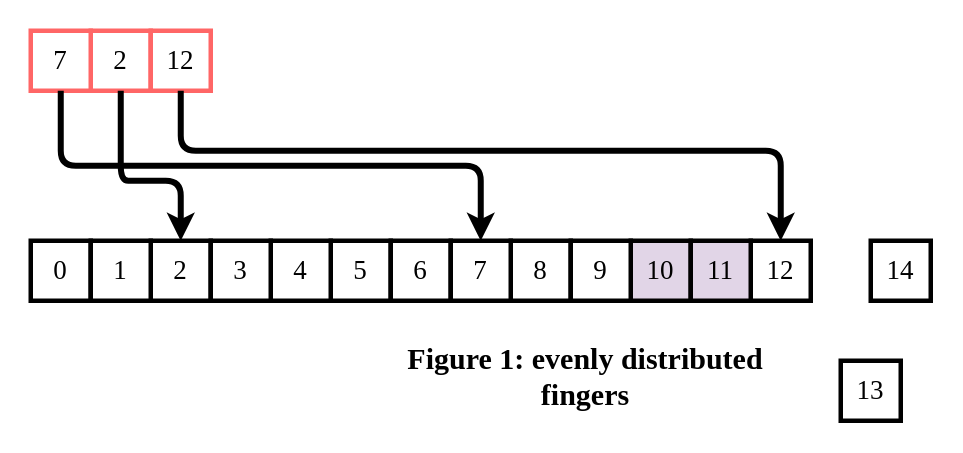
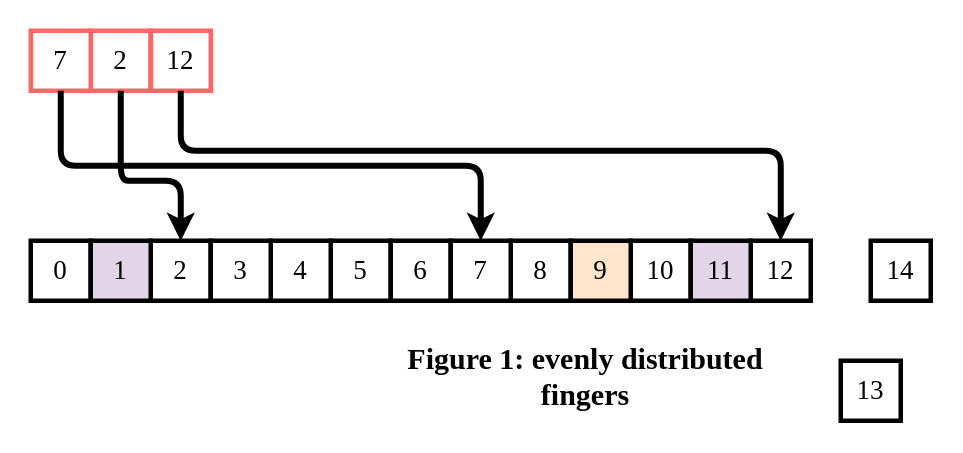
  <mxCell id="0" />
  <mxCell id="1" parent="0" />
  <mxCell id="2" value="&lt;font style=&quot;font-size: 18px&quot; face=&quot;Times New Roman&quot;&gt;0&lt;/font&gt;" style="rounded=0;whiteSpace=wrap;html=1;strokeWidth=3;" vertex="1" parent="1"><mxGeometry x="20" y="160" width="40" height="40" as="geometry" /></mxCell>
  <mxCell id="3" value="&lt;font face=&quot;Times New Roman&quot; style=&quot;font-size: 18px&quot;&gt;2&lt;/font&gt;" style="rounded=0;whiteSpace=wrap;html=1;strokeWidth=3;strokeColor=#FF6666;" vertex="1" parent="1"><mxGeometry x="60" y="20" width="40" height="40" as="geometry" /></mxCell>
  <mxCell id="4" value="&lt;span style=&quot;font-size: 18px&quot;&gt;&lt;font face=&quot;Times New Roman&quot;&gt;5&lt;/font&gt;&lt;/span&gt;" style="rounded=0;whiteSpace=wrap;html=1;strokeWidth=3;" vertex="1" parent="1"><mxGeometry x="220" y="160" width="40" height="40" as="geometry" /></mxCell>
  <mxCell id="5" value="&lt;span style=&quot;font-size: 18px&quot;&gt;&lt;font face=&quot;Times New Roman&quot;&gt;2&lt;/font&gt;&lt;/span&gt;" style="rounded=0;whiteSpace=wrap;html=1;strokeWidth=3;" vertex="1" parent="1"><mxGeometry x="100" y="160" width="40" height="40" as="geometry" /></mxCell>
  <mxCell id="6" value="&lt;span style=&quot;font-size: 18px&quot;&gt;&lt;font face=&quot;Times New Roman&quot;&gt;4&lt;/font&gt;&lt;/span&gt;" style="rounded=0;whiteSpace=wrap;html=1;strokeWidth=3;" vertex="1" parent="1"><mxGeometry x="180" y="160" width="40" height="40" as="geometry" /></mxCell>
  <mxCell id="7" value="&lt;span style=&quot;font-size: 18px&quot;&gt;&lt;font face=&quot;Times New Roman&quot;&gt;3&lt;/font&gt;&lt;/span&gt;" style="rounded=0;whiteSpace=wrap;html=1;strokeWidth=3;" vertex="1" parent="1"><mxGeometry x="140" y="160" width="40" height="40" as="geometry" /></mxCell>
  <mxCell id="8" value="&lt;span style=&quot;font-size: 18px&quot;&gt;&lt;font face=&quot;Times New Roman&quot;&gt;6&lt;/font&gt;&lt;/span&gt;" style="rounded=0;whiteSpace=wrap;html=1;strokeWidth=3;" vertex="1" parent="1"><mxGeometry x="260" y="160" width="40" height="40" as="geometry" /></mxCell>
- <mxCell id="9" value="&lt;font face=&quot;Times New Roman&quot; style=&quot;font-size: 18px&quot;&gt;10&lt;/font&gt;" style="rounded=0;whiteSpace=wrap;html=1;strokeWidth=3;fillColor=#e1d5e7;" vertex="1" parent="1"><mxGeometry x="420" y="160" width="40" height="40" as="geometry" /></mxCell>
+ <mxCell id="9" value="&lt;font face=&quot;Times New Roman&quot; style=&quot;font-size: 18px&quot;&gt;10&lt;/font&gt;" style="rounded=0;whiteSpace=wrap;html=1;strokeWidth=3;" vertex="1" parent="1"><mxGeometry x="420" y="160" width="40" height="40" as="geometry" /></mxCell>
  <mxCell id="10" value="&lt;span style=&quot;font-size: 18px&quot;&gt;&lt;font face=&quot;Times New Roman&quot;&gt;8&lt;/font&gt;&lt;/span&gt;" style="rounded=0;whiteSpace=wrap;html=1;strokeWidth=3;" vertex="1" parent="1"><mxGeometry x="340" y="160" width="40" height="40" as="geometry" /></mxCell>
- <mxCell id="11" value="&lt;span style=&quot;font-size: 18px&quot;&gt;&lt;font face=&quot;Times New Roman&quot;&gt;1&lt;/font&gt;&lt;/span&gt;" style="rounded=0;whiteSpace=wrap;html=1;strokeWidth=3;" vertex="1" parent="1"><mxGeometry x="60" y="160" width="40" height="40" as="geometry" /></mxCell>
- <mxCell id="12" value="&lt;font face=&quot;Times New Roman&quot;&gt;&lt;span style=&quot;font-size: 18px&quot;&gt;9&lt;/span&gt;&lt;/font&gt;" style="rounded=0;whiteSpace=wrap;html=1;strokeWidth=3;" vertex="1" parent="1"><mxGeometry x="380" y="160" width="40" height="40" as="geometry" /></mxCell>
+ <mxCell id="11" value="&lt;span style=&quot;font-size: 18px&quot;&gt;&lt;font face=&quot;Times New Roman&quot;&gt;1&lt;/font&gt;&lt;/span&gt;" style="rounded=0;whiteSpace=wrap;html=1;strokeWidth=3;fillColor=#e1d5e7;" vertex="1" parent="1"><mxGeometry x="60" y="160" width="40" height="40" as="geometry" /></mxCell>
+ <mxCell id="12" value="&lt;font face=&quot;Times New Roman&quot;&gt;&lt;span style=&quot;font-size: 18px&quot;&gt;9&lt;/span&gt;&lt;/font&gt;" style="rounded=0;whiteSpace=wrap;html=1;strokeWidth=3;fillColor=#ffe6cc;" vertex="1" parent="1"><mxGeometry x="380" y="160" width="40" height="40" as="geometry" /></mxCell>
  <mxCell id="13" value="&lt;span style=&quot;font-size: 18px&quot;&gt;&lt;font face=&quot;Times New Roman&quot;&gt;7&lt;/font&gt;&lt;/span&gt;" style="rounded=0;whiteSpace=wrap;html=1;strokeWidth=3;" vertex="1" parent="1"><mxGeometry x="300" y="160" width="40" height="40" as="geometry" /></mxCell>
  <mxCell id="14" value="&lt;span style=&quot;font-family: &amp;#34;times new roman&amp;#34; ; font-size: 18px&quot;&gt;14&lt;/span&gt;" style="rounded=0;whiteSpace=wrap;html=1;strokeWidth=3;" vertex="1" parent="1"><mxGeometry x="580" y="160" width="40" height="40" as="geometry" /></mxCell>
  <mxCell id="15" value="&lt;span style=&quot;font-family: &amp;#34;times new roman&amp;#34; ; font-size: 18px&quot;&gt;13&lt;br&gt;&lt;/span&gt;" style="rounded=0;whiteSpace=wrap;html=1;strokeWidth=3;" vertex="1" parent="1"><mxGeometry x="560" y="240" width="40" height="40" as="geometry" /></mxCell>
  <mxCell id="16" value="&lt;span style=&quot;font-family: &amp;#34;times new roman&amp;#34; ; font-size: 18px&quot;&gt;12&lt;/span&gt;" style="rounded=0;whiteSpace=wrap;html=1;strokeWidth=3;" vertex="1" parent="1"><mxGeometry x="500" y="160" width="40" height="40" as="geometry" /></mxCell>
  <mxCell id="17" value="&lt;span style=&quot;font-family: &amp;#34;times new roman&amp;#34; ; font-size: 18px&quot;&gt;11&lt;/span&gt;" style="rounded=0;whiteSpace=wrap;html=1;strokeWidth=3;fillColor=#e1d5e7;" vertex="1" parent="1"><mxGeometry x="460" y="160" width="40" height="40" as="geometry" /></mxCell>
  <mxCell id="18" value="&lt;font face=&quot;Times New Roman&quot; style=&quot;font-size: 18px&quot;&gt;7&lt;/font&gt;" style="rounded=0;whiteSpace=wrap;html=1;strokeWidth=3;strokeColor=#FF6666;" vertex="1" parent="1"><mxGeometry x="20" y="20" width="40" height="40" as="geometry" /></mxCell>
  <mxCell id="19" value="&lt;font style=&quot;font-size: 18px&quot; face=&quot;Times New Roman&quot;&gt;12&lt;/font&gt;" style="rounded=0;whiteSpace=wrap;html=1;strokeWidth=3;strokeColor=#FF6666;" vertex="1" parent="1"><mxGeometry x="100" y="20" width="40" height="40" as="geometry" /></mxCell>
  <mxCell id="20" value="" style="endArrow=classic;html=1;exitX=0.5;exitY=1;exitDx=0;exitDy=0;strokeWidth=4;entryX=0.5;entryY=0;entryDx=0;entryDy=0;" edge="1" parent="1" source="19" target="16"><mxGeometry width="50" height="50" relative="1" as="geometry"><mxPoint x="120" y="140" as="sourcePoint" /><mxPoint x="590" y="100" as="targetPoint" /><Array as="points"><mxPoint x="120" y="100" /><mxPoint x="520" y="100" /></Array></mxGeometry></mxCell>
  <mxCell id="21" value="" style="endArrow=classic;html=1;strokeWidth=4;entryX=0.5;entryY=0;entryDx=0;entryDy=0;" edge="1" parent="1" source="18" target="13"><mxGeometry width="50" height="50" relative="1" as="geometry"><mxPoint x="90" y="350" as="sourcePoint" /><mxPoint x="140" y="300" as="targetPoint" /><Array as="points"><mxPoint x="40" y="110" /><mxPoint x="320" y="110" /></Array></mxGeometry></mxCell>
  <mxCell id="22" value="" style="endArrow=classic;html=1;strokeWidth=4;exitX=0.5;exitY=1;exitDx=0;exitDy=0;entryX=0.5;entryY=0;entryDx=0;entryDy=0;" edge="1" parent="1" source="3" target="5"><mxGeometry width="50" height="50" relative="1" as="geometry"><mxPoint x="50" y="310" as="sourcePoint" /><mxPoint x="100" y="260" as="targetPoint" /><Array as="points"><mxPoint x="80" y="120" /><mxPoint x="90" y="120" /><mxPoint x="120" y="120" /></Array></mxGeometry></mxCell>
  <mxCell id="23" value="&lt;font face=&quot;Times New Roman&quot; size=&quot;1&quot;&gt;&lt;b style=&quot;font-size: 20px&quot;&gt;Figure 1: evenly distributed fingers&lt;/b&gt;&lt;/font&gt;" style="text;html=1;strokeColor=none;fillColor=none;align=center;verticalAlign=middle;whiteSpace=wrap;rounded=0;" vertex="1" parent="1"><mxGeometry x="250" y="220" width="280" height="60" as="geometry" /></mxCell>
